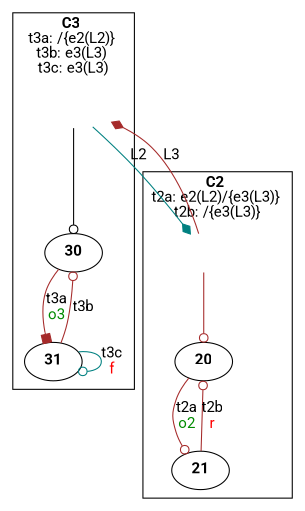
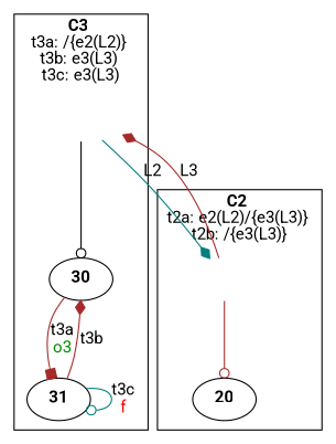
  digraph {
    compound=true
    fontname=Roboto
    node [fontname=Roboto shape=ellipse]
    edge [arrowhead=odot color=brown fontname=Roboto]
    cC3_start [style=invis]
    n2 [label=<<b>30</b>>]
    n3 [label=<<b>31</b>>]
    cC2_start [style=invis]
    n5 [label=<<b>20</b>>]
-   n6 [label=<<b>21</b>>]
    subgraph cluster_1 {
      label=<<b>C3</b> 		<br/>t3a: /{e2(L2)} 		<br/>t3b: e3(L3) 		<br/>t3c: e3(L3)>
      cC3_start
      n2
      n3
    }
    subgraph cluster_2 {
      label=<<b>C2</b> 		<br/>t2a: e2(L2)/{e3(L3)} 		<br/>t2b: /{e3(L3)}>
      cC2_start
      n5
-     n6
    }
    cC3_start -> n2 [color=black]
    cC3_start -> cC2_start [arrowhead=diamond color=teal label=L2]
    n2 -> n3 [arrowhead=box label=<t3a<br/><font color="green4">o3</font>>]
-   n3 -> n2 [label=<t3b>]
+   n3 -> n2 [arrowhead=diamond label=<t3b>]
    n3 -> n3 [color=teal label=<t3c<br/><font color="red">f</font>>]
    cC2_start -> cC3_start [arrowhead=diamond label=L3]
    cC2_start -> n5
-   n5 -> n6 [label=<t2a<br/><font color="green4">o2</font>>]
-   n6 -> n5 [label=<t2b<br/><font color="red">r</font>>]
  }
